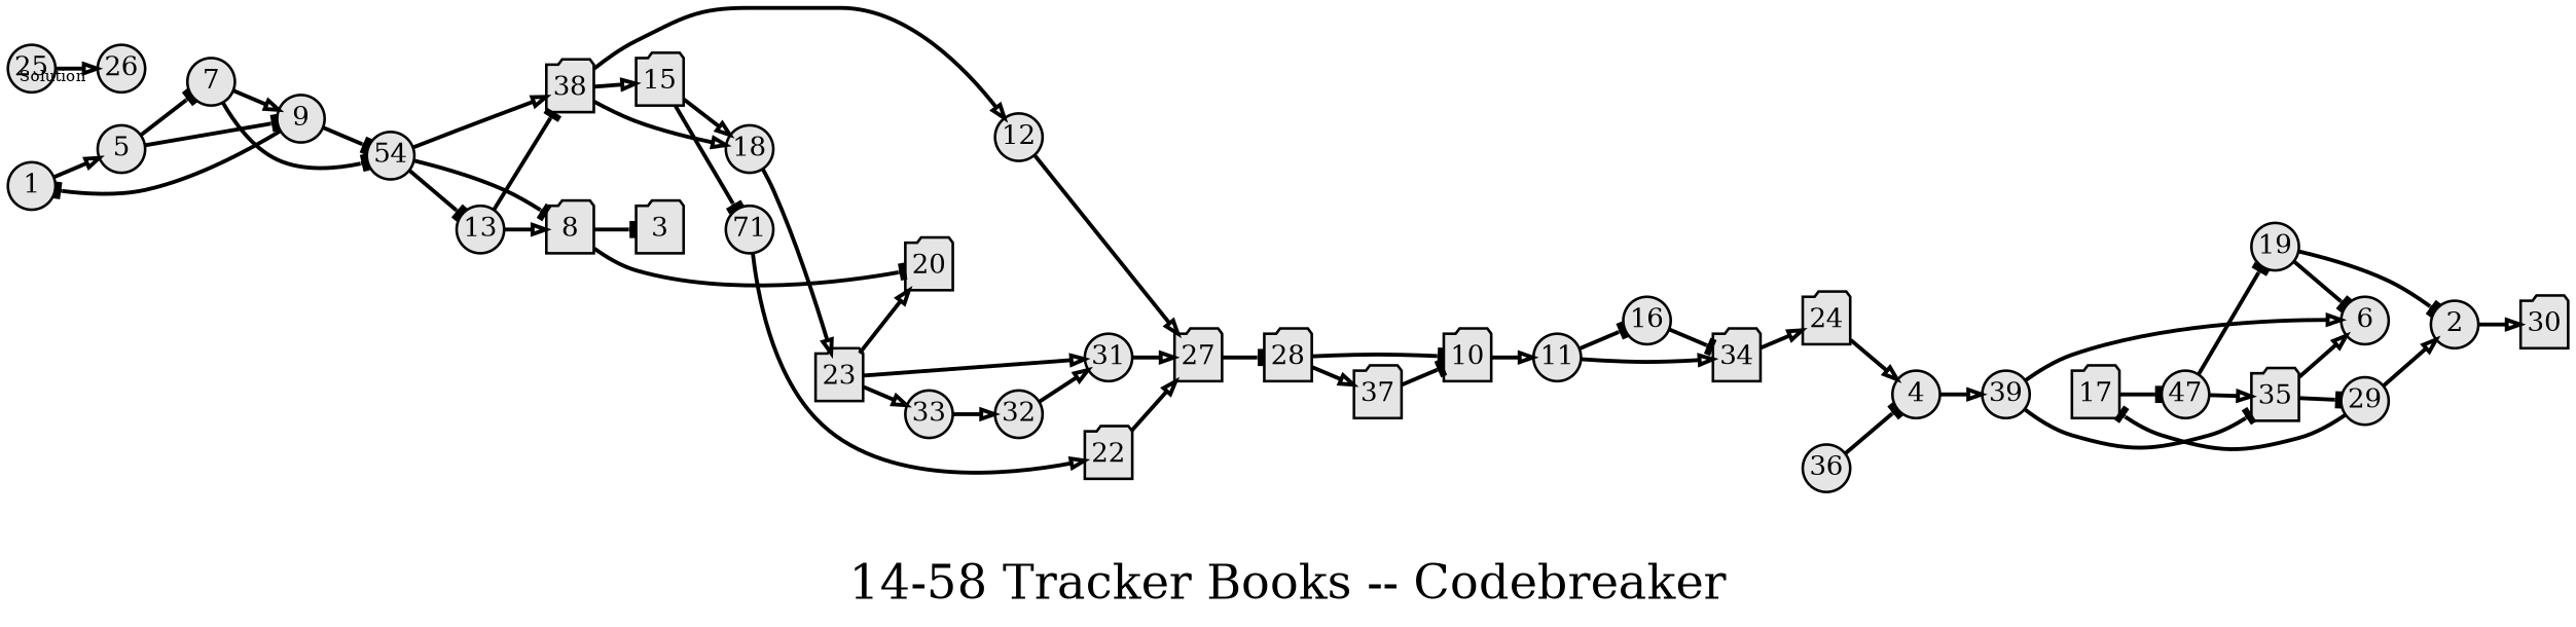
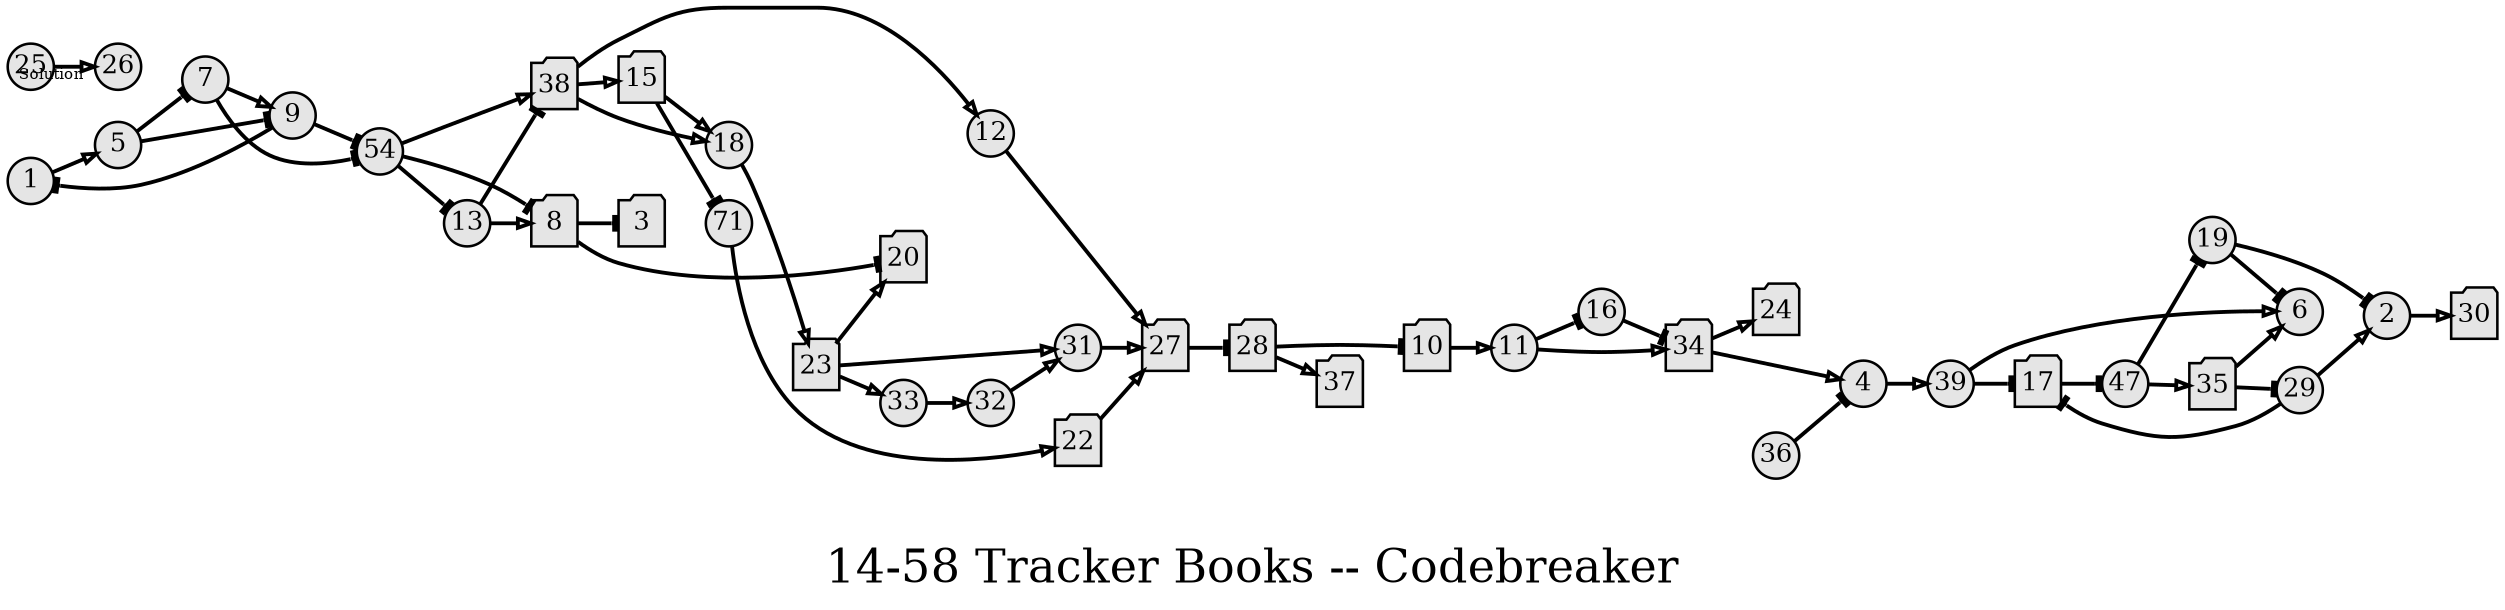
  digraph {
    fontsize=36
    label="14-58 Tracker Books -- Codebreaker"
    nodesep=0.35
    ordering=out
    rankdir=LR
    ranksep=0.45
    node [fillcolor=grey90 fixedsize=true fontsize=20 labelfloat=true margin="0,0" penwidth=2 regular=true shape=ellipse style=filled]
    edge [arrowhead=onormal fontsize=12 labelfloat=true penwidth=3]
    1
    5
    7
    9
    n5 [label=54]
    30 [shape=folder]
    2
    3 [shape=folder]
    38 [shape=folder]
    12
    15 [shape=folder]
    18
    27 [shape=folder]
    n14 [label=71]
    23 [shape=folder]
    4
    39
    6
    17 [shape=folder]
    n20 [label=47]
    8 [shape=folder]
    13
    20 [shape=folder]
    31
    33
    10 [shape=folder]
    11
    16
    34 [shape=folder]
    24 [shape=folder]
    28 [shape=folder]
    37 [shape=folder]
    22 [shape=folder]
    19
    35 [shape=folder]
    29
    32
    36
    25
    26
    1 -> 5
    5 -> 7 [arrowhead=tee]
    5 -> 9 [arrowhead=tee]
    7 -> 9
    7 -> n5 [arrowhead=tee]
    9 -> 1 [arrowhead=tee]
    9 -> n5 [arrowhead=tee]
    n5 -> 38
    n5 -> 8 [arrowhead=tee]
    n5 -> 13 [arrowhead=tee]
    2 -> 30
    38 -> 12
    38 -> 15
    38 -> 18
    12 -> 27
    15 -> 18
    15 -> n14 [arrowhead=tee]
    18 -> 23
    27 -> 28 [arrowhead=tee]
    n14 -> 22
    23 -> 20
    23 -> 31
    23 -> 33
    4 -> 39
    39 -> 6
-   39 -> 35 [arrowhead=tee]
+   39 -> 17 [arrowhead=tee]
    17 -> n20 [arrowhead=tee]
    n20 -> 19 [arrowhead=tee]
    n20 -> 35
    8 -> 3 [arrowhead=tee]
    8 -> 20 [arrowhead=tee]
    13 -> 38 [arrowhead=tee]
    13 -> 8
    31 -> 27
    33 -> 32
    10 -> 11
    11 -> 16 [arrowhead=tee]
    11 -> 34
    16 -> 34 [arrowhead=tee]
    34 -> 24
-   24 -> 4
+   34 -> 4
    28 -> 10 [arrowhead=tee]
    28 -> 37
-   37 -> 10 [arrowhead=tee]
    22 -> 27
    19 -> 2 [arrowhead=tee]
    19 -> 6 [arrowhead=tee]
    35 -> 6
    35 -> 29 [arrowhead=tee]
    29 -> 2
    29 -> 17 [arrowhead=tee]
    32 -> 31
    36 -> 4 [arrowhead=tee]
    25 -> 26 [xlabel=Solution]
  }
